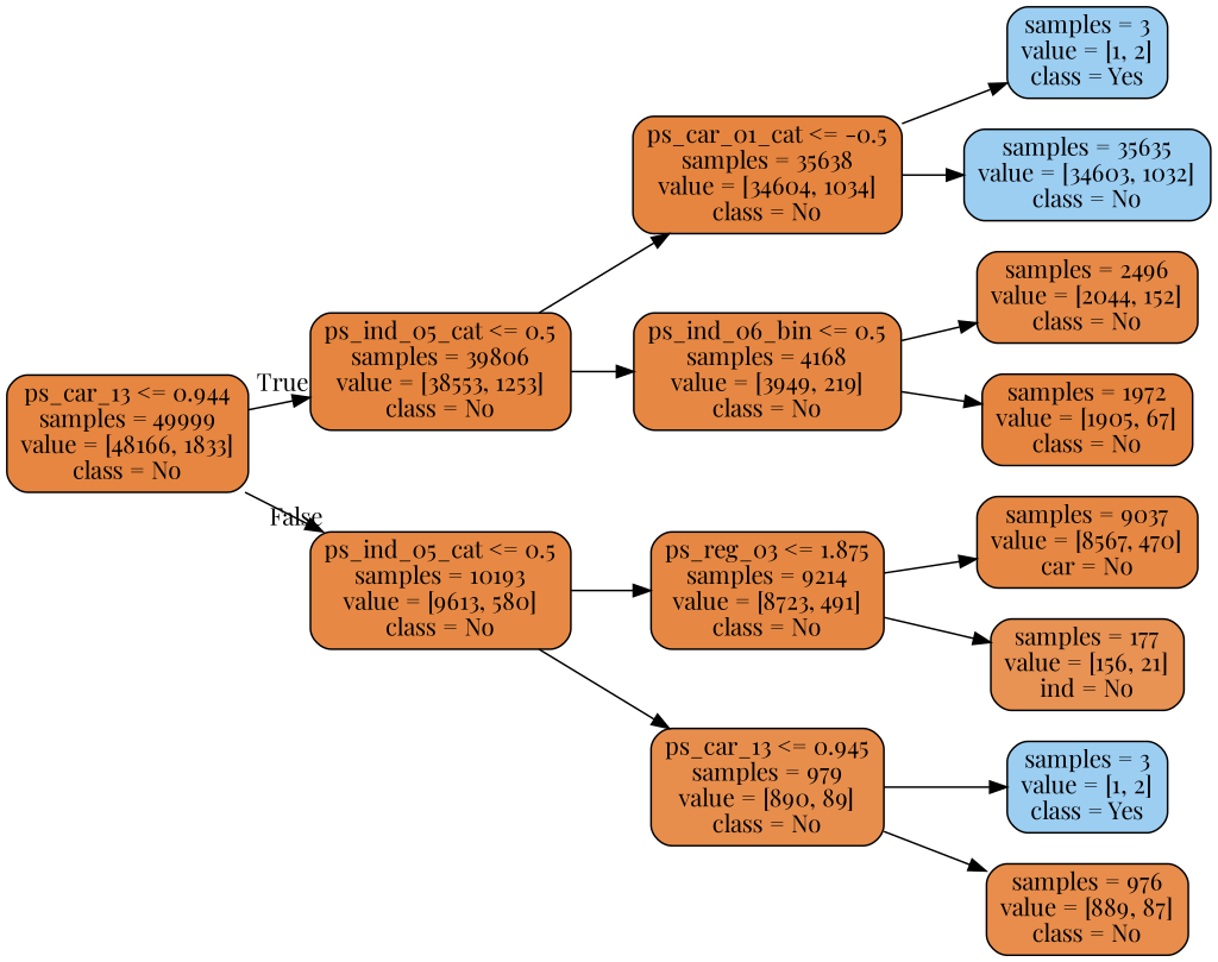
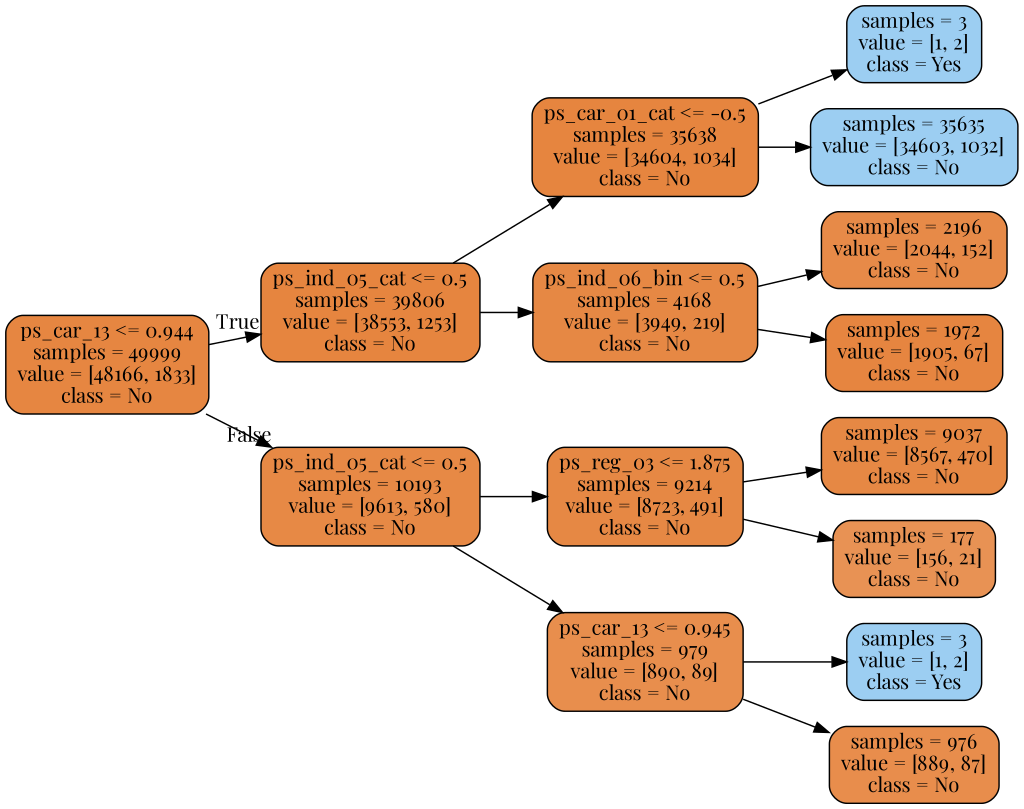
  digraph {
    fontname="Playfair Display"
    rankdir=LR
    node [color=black fillcolor="#e68844" fontname="Playfair Display" shape=box style="filled, rounded"]
    edge [fontname="Playfair Display"]
    n1 [fillcolor="#e68641" label="ps_car_13 <= 0.944\nsamples = 49999\nvalue = [48166, 1833]\nclass = No"]
    n2 [fillcolor="#e6853f" label="ps_ind_05_cat <= 0.5\nsamples = 39806\nvalue = [38553, 1253]\nclass = No"]
    n3 [fillcolor="#e78945" label="ps_ind_05_cat <= 0.5\nsamples = 10193\nvalue = [9613, 580]\nclass = No"]
    n4 [fillcolor="#e6853f" label="ps_car_01_cat <= -0.5\nsamples = 35638\nvalue = [34604, 1034]\nclass = No"]
    n5 [label="ps_ind_06_bin <= 0.5\nsamples = 4168\nvalue = [3949, 219]\nclass = No"]
    n6 [label="ps_reg_03 <= 1.875\nsamples = 9214\nvalue = [8723, 491]\nclass = No"]
    n7 [fillcolor="#e88e4d" label="ps_car_13 <= 0.945\nsamples = 979\nvalue = [890, 89]\nclass = No"]
    n8 [fillcolor="#9ccef2" label="samples = 3\nvalue = [1, 2]\nclass = Yes"]
    n9 [fillcolor="#9ccef2" label="samples = 35635\nvalue = [34603, 1032]\nclass = No"]
-   n10 [fillcolor="#e78a48" label="samples = 2496\nvalue = [2044, 152]\nclass = No"]
+   n10 [fillcolor="#e78a48" label="samples = 2196\nvalue = [2044, 152]\nclass = No"]
    n11 [fillcolor="#e68540" label="samples = 1972\nvalue = [1905, 67]\nclass = No"]
-   n12 [label="samples = 9037\nvalue = [8567, 470]\ncar = No"]
-   n13 [fillcolor="#e89254" label="samples = 177\nvalue = [156, 21]\nind = No"]
+   n12 [label="samples = 9037\nvalue = [8567, 470]\nclass = No"]
+   n13 [fillcolor="#e89254" label="samples = 177\nvalue = [156, 21]\nclass = No"]
    n14 [fillcolor="#9ccef2" label="samples = 3\nvalue = [1, 2]\nclass = Yes"]
    n15 [fillcolor="#e88d4c" label="samples = 976\nvalue = [889, 87]\nclass = No"]
    n1 -> n2 [headlabel=True labelangle=45 labeldistance=2.5]
    n1 -> n3 [headlabel=False labelangle=-45 labeldistance=2.5]
    n2 -> n4
    n2 -> n5
    n3 -> n6
    n3 -> n7
    n4 -> n8
    n4 -> n9
    n5 -> n10
    n5 -> n11
    n6 -> n12
    n6 -> n13
    n7 -> n14
    n7 -> n15
  }
